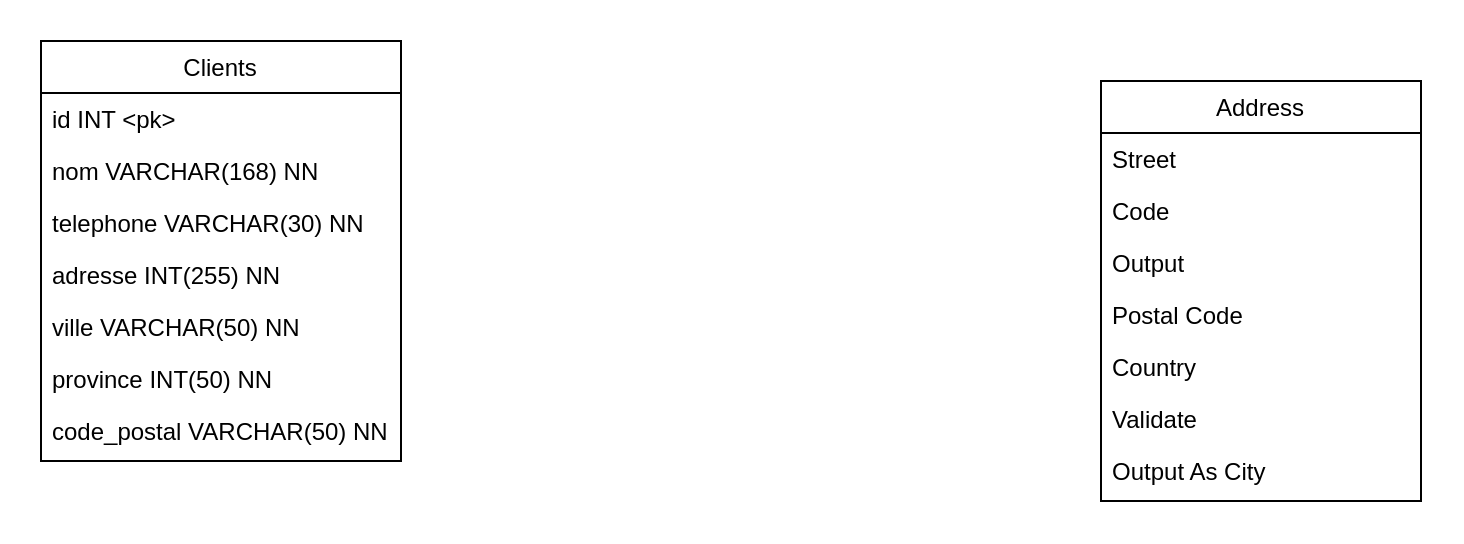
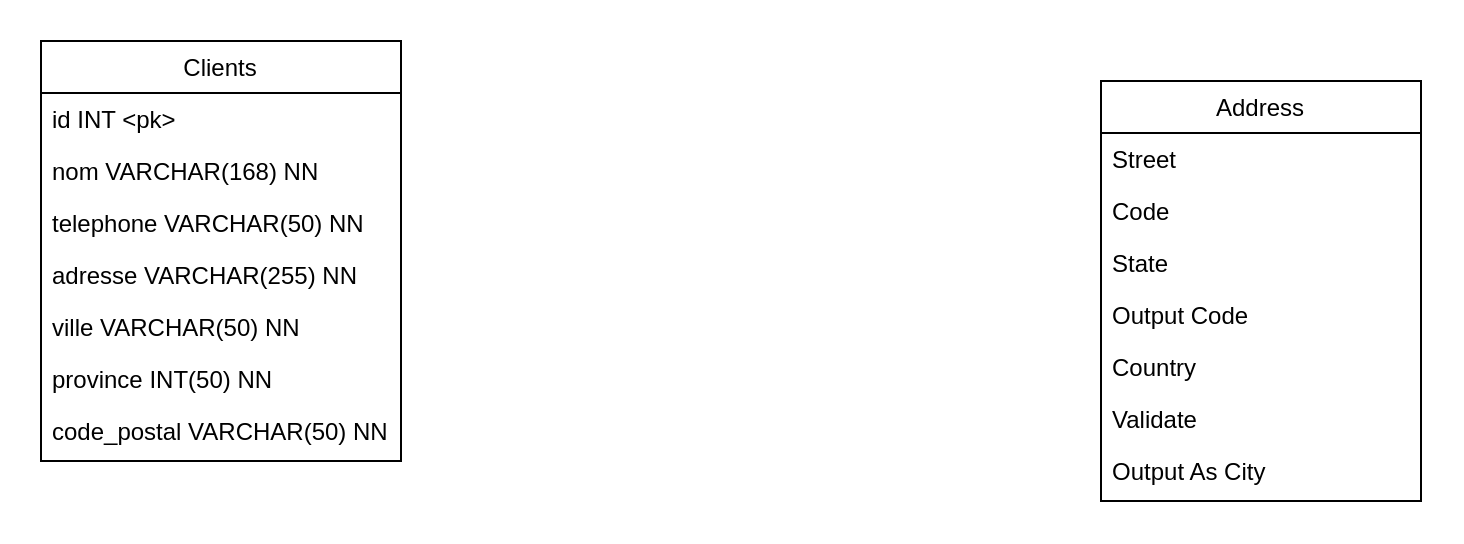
  <mxCell id="0" />
  <mxCell id="1" parent="0" />
  <mxCell id="2" value="Address" style="swimlane;fontStyle=0;align=center;verticalAlign=top;childLayout=stackLayout;horizontal=1;startSize=26;horizontalStack=0;resizeParent=1;resizeLast=0;collapsible=1;marginBottom=0;rounded=0;shadow=0;strokeWidth=1;" vertex="1" parent="1"><mxGeometry x="550" y="40" width="160" height="210" as="geometry"><mxRectangle x="550" y="140" width="160" height="26" as="alternateBounds" /></mxGeometry></mxCell>
  <mxCell id="3" value="Street" style="text;align=left;verticalAlign=top;spacingLeft=4;spacingRight=4;overflow=hidden;rotatable=0;points=[[0,0.5],[1,0.5]];portConstraint=eastwest;" vertex="1" parent="2"><mxGeometry y="26" width="160" height="26" as="geometry" /></mxCell>
  <mxCell id="4" value="Code" style="text;align=left;verticalAlign=top;spacingLeft=4;spacingRight=4;overflow=hidden;rotatable=0;points=[[0,0.5],[1,0.5]];portConstraint=eastwest;rounded=0;shadow=0;html=0;" vertex="1" parent="2"><mxGeometry y="52" width="160" height="26" as="geometry" /></mxCell>
- <mxCell id="5" value="Output" style="text;align=left;verticalAlign=top;spacingLeft=4;spacingRight=4;overflow=hidden;rotatable=0;points=[[0,0.5],[1,0.5]];portConstraint=eastwest;rounded=0;shadow=0;html=0;" vertex="1" parent="2"><mxGeometry y="78" width="160" height="26" as="geometry" /></mxCell>
- <mxCell id="6" value="Postal Code" style="text;align=left;verticalAlign=top;spacingLeft=4;spacingRight=4;overflow=hidden;rotatable=0;points=[[0,0.5],[1,0.5]];portConstraint=eastwest;rounded=0;shadow=0;html=0;" vertex="1" parent="2"><mxGeometry y="104" width="160" height="26" as="geometry" /></mxCell>
+ <mxCell id="5" value="State" style="text;align=left;verticalAlign=top;spacingLeft=4;spacingRight=4;overflow=hidden;rotatable=0;points=[[0,0.5],[1,0.5]];portConstraint=eastwest;rounded=0;shadow=0;html=0;" vertex="1" parent="2"><mxGeometry y="78" width="160" height="26" as="geometry" /></mxCell>
+ <mxCell id="6" value="Output Code" style="text;align=left;verticalAlign=top;spacingLeft=4;spacingRight=4;overflow=hidden;rotatable=0;points=[[0,0.5],[1,0.5]];portConstraint=eastwest;rounded=0;shadow=0;html=0;" vertex="1" parent="2"><mxGeometry y="104" width="160" height="26" as="geometry" /></mxCell>
  <mxCell id="7" value="Country" style="text;align=left;verticalAlign=top;spacingLeft=4;spacingRight=4;overflow=hidden;rotatable=0;points=[[0,0.5],[1,0.5]];portConstraint=eastwest;rounded=0;shadow=0;html=0;" vertex="1" parent="2"><mxGeometry y="130" width="160" height="26" as="geometry" /></mxCell>
  <mxCell id="8" value="Validate" style="text;align=left;verticalAlign=top;spacingLeft=4;spacingRight=4;overflow=hidden;rotatable=0;points=[[0,0.5],[1,0.5]];portConstraint=eastwest;" vertex="1" parent="2"><mxGeometry y="156" width="160" height="26" as="geometry" /></mxCell>
  <mxCell id="9" value="Output As City" style="text;align=left;verticalAlign=top;spacingLeft=4;spacingRight=4;overflow=hidden;rotatable=0;points=[[0,0.5],[1,0.5]];portConstraint=eastwest;" vertex="1" parent="2"><mxGeometry y="182" width="160" height="26" as="geometry" /></mxCell>
  <mxCell id="10" value="Clients" style="swimlane;fontStyle=0;align=center;verticalAlign=top;childLayout=stackLayout;horizontal=1;startSize=26;horizontalStack=0;resizeParent=1;resizeLast=0;collapsible=1;marginBottom=0;rounded=0;shadow=0;strokeWidth=1;" vertex="1" parent="1"><mxGeometry x="20" y="20" width="180" height="210" as="geometry"><mxRectangle x="550" y="140" width="160" height="26" as="alternateBounds" /></mxGeometry></mxCell>
  <mxCell id="11" value="id INT &lt;pk&gt;" style="text;align=left;verticalAlign=top;spacingLeft=4;spacingRight=4;overflow=hidden;rotatable=0;points=[[0,0.5],[1,0.5]];portConstraint=eastwest;" vertex="1" parent="10"><mxGeometry y="26" width="180" height="26" as="geometry" /></mxCell>
  <mxCell id="12" value="nom VARCHAR(168) NN" style="text;align=left;verticalAlign=top;spacingLeft=4;spacingRight=4;overflow=hidden;rotatable=0;points=[[0,0.5],[1,0.5]];portConstraint=eastwest;rounded=0;shadow=0;html=0;" vertex="1" parent="10"><mxGeometry y="52" width="180" height="26" as="geometry" /></mxCell>
- <mxCell id="13" value="telephone VARCHAR(30) NN" style="text;align=left;verticalAlign=top;spacingLeft=4;spacingRight=4;overflow=hidden;rotatable=0;points=[[0,0.5],[1,0.5]];portConstraint=eastwest;rounded=0;shadow=0;html=0;" vertex="1" parent="10"><mxGeometry y="78" width="180" height="26" as="geometry" /></mxCell>
- <mxCell id="14" value="adresse INT(255) NN" style="text;align=left;verticalAlign=top;spacingLeft=4;spacingRight=4;overflow=hidden;rotatable=0;points=[[0,0.5],[1,0.5]];portConstraint=eastwest;rounded=0;shadow=0;html=0;" vertex="1" parent="10"><mxGeometry y="104" width="180" height="26" as="geometry" /></mxCell>
+ <mxCell id="13" value="telephone VARCHAR(50) NN" style="text;align=left;verticalAlign=top;spacingLeft=4;spacingRight=4;overflow=hidden;rotatable=0;points=[[0,0.5],[1,0.5]];portConstraint=eastwest;rounded=0;shadow=0;html=0;" vertex="1" parent="10"><mxGeometry y="78" width="180" height="26" as="geometry" /></mxCell>
+ <mxCell id="14" value="adresse VARCHAR(255) NN" style="text;align=left;verticalAlign=top;spacingLeft=4;spacingRight=4;overflow=hidden;rotatable=0;points=[[0,0.5],[1,0.5]];portConstraint=eastwest;rounded=0;shadow=0;html=0;" vertex="1" parent="10"><mxGeometry y="104" width="180" height="26" as="geometry" /></mxCell>
  <mxCell id="15" value="ville VARCHAR(50) NN" style="text;align=left;verticalAlign=top;spacingLeft=4;spacingRight=4;overflow=hidden;rotatable=0;points=[[0,0.5],[1,0.5]];portConstraint=eastwest;rounded=0;shadow=0;html=0;" vertex="1" parent="10"><mxGeometry y="130" width="180" height="26" as="geometry" /></mxCell>
  <mxCell id="16" value="province INT(50) NN" style="text;align=left;verticalAlign=top;spacingLeft=4;spacingRight=4;overflow=hidden;rotatable=0;points=[[0,0.5],[1,0.5]];portConstraint=eastwest;" vertex="1" parent="10"><mxGeometry y="156" width="180" height="26" as="geometry" /></mxCell>
  <mxCell id="17" value="code_postal VARCHAR(50) NN" style="text;align=left;verticalAlign=top;spacingLeft=4;spacingRight=4;overflow=hidden;rotatable=0;points=[[0,0.5],[1,0.5]];portConstraint=eastwest;" vertex="1" parent="10"><mxGeometry y="182" width="180" height="26" as="geometry" /></mxCell>
